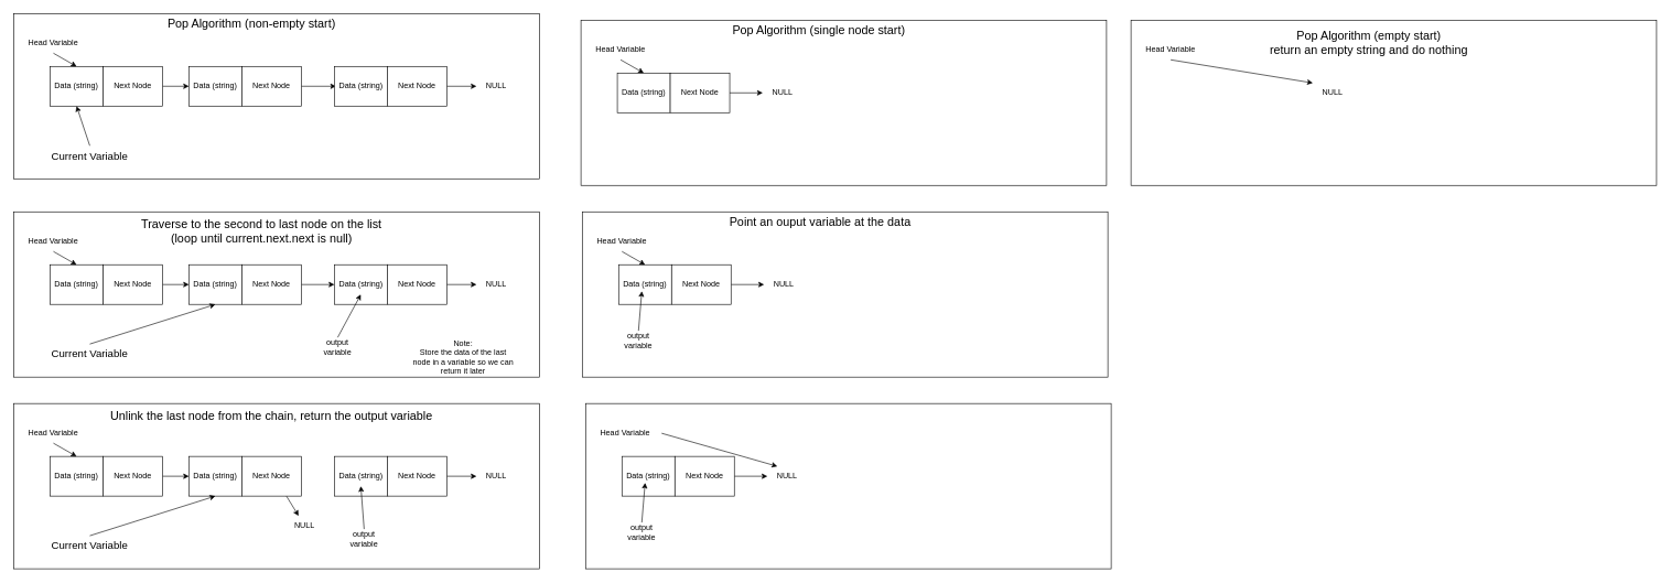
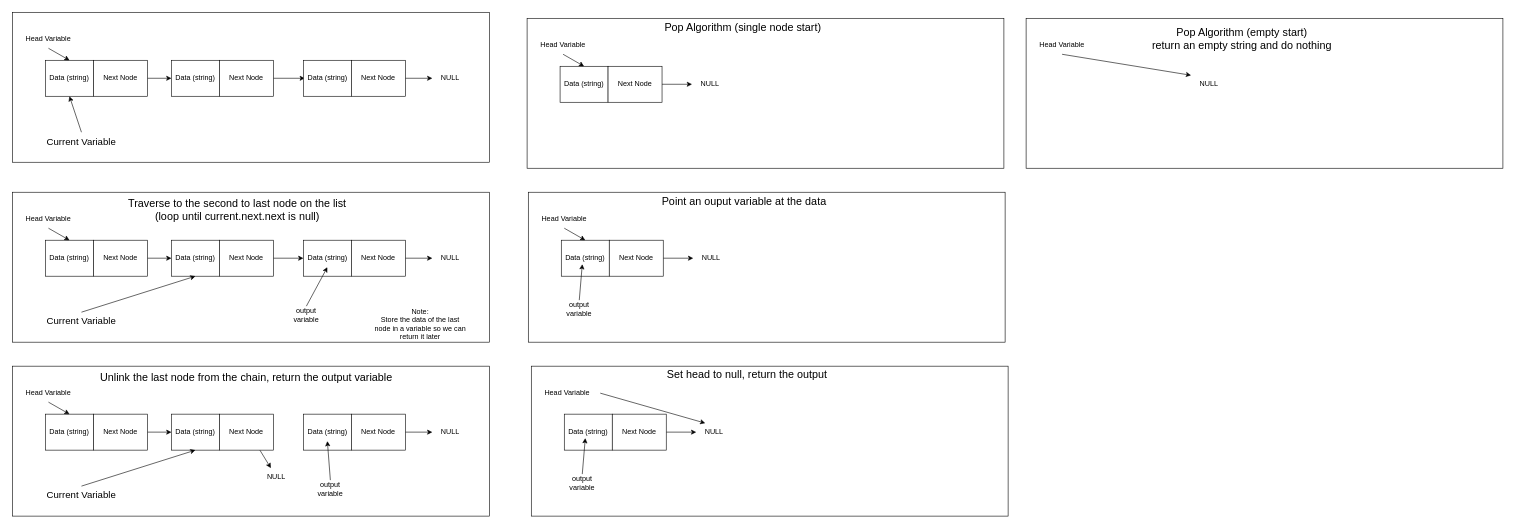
  <mxCell id="0" />
  <mxCell id="1" parent="0" />
  <mxCell id="2" value="" style="rounded=0;whiteSpace=wrap;html=1;" vertex="1" parent="1"><mxGeometry x="20" y="20" width="795" height="250" as="geometry" /></mxCell>
  <mxCell id="3" value="Data (string)" style="rounded=0;whiteSpace=wrap;html=1;" vertex="1" parent="1"><mxGeometry x="75" y="100" width="80" height="60" as="geometry" /></mxCell>
  <mxCell id="4" style="edgeStyle=none;html=1;exitX=0.5;exitY=1;exitDx=0;exitDy=0;entryX=0.5;entryY=0;entryDx=0;entryDy=0;" edge="1" parent="1" source="5" target="3"><mxGeometry relative="1" as="geometry" /></mxCell>
  <mxCell id="5" value="Head Variable" style="text;html=1;strokeColor=none;fillColor=none;align=center;verticalAlign=middle;whiteSpace=wrap;rounded=0;" vertex="1" parent="1"><mxGeometry x="25" y="50" width="110" height="30" as="geometry" /></mxCell>
  <mxCell id="6" value="" style="edgeStyle=none;html=1;" edge="1" parent="1" source="7" target="8"><mxGeometry relative="1" as="geometry" /></mxCell>
  <mxCell id="7" value="Next Node" style="rounded=0;whiteSpace=wrap;html=1;" vertex="1" parent="1"><mxGeometry x="155" y="100" width="90" height="60" as="geometry" /></mxCell>
  <mxCell id="8" value="Data (string)" style="rounded=0;whiteSpace=wrap;html=1;" vertex="1" parent="1"><mxGeometry x="285" y="100" width="80" height="60" as="geometry" /></mxCell>
  <mxCell id="9" style="edgeStyle=none;html=1;exitX=1;exitY=0.5;exitDx=0;exitDy=0;" edge="1" parent="1" source="10" target="58"><mxGeometry relative="1" as="geometry" /></mxCell>
  <mxCell id="10" value="Next Node" style="rounded=0;whiteSpace=wrap;html=1;" vertex="1" parent="1"><mxGeometry x="365" y="100" width="90" height="60" as="geometry" /></mxCell>
- <mxCell id="11" value="&lt;span style=&quot;font-size: 18px;&quot;&gt;Pop Algorithm (non-empty start)&lt;/span&gt;" style="text;html=1;strokeColor=none;fillColor=none;align=center;verticalAlign=middle;whiteSpace=wrap;rounded=0;" vertex="1" parent="1"><mxGeometry x="220" y="20" width="320" height="30" as="geometry" /></mxCell>
  <mxCell id="12" style="edgeStyle=none;html=1;exitX=0.5;exitY=0;exitDx=0;exitDy=0;entryX=0.5;entryY=1;entryDx=0;entryDy=0;fontSize=12;" edge="1" parent="1" source="13" target="3"><mxGeometry relative="1" as="geometry" /></mxCell>
  <mxCell id="13" value="&lt;font size=&quot;3&quot;&gt;Current Variable&lt;/font&gt;" style="text;html=1;strokeColor=none;fillColor=none;align=center;verticalAlign=middle;whiteSpace=wrap;rounded=0;fontSize=18;" vertex="1" parent="1"><mxGeometry x="70" y="220" width="130" height="30" as="geometry" /></mxCell>
  <mxCell id="14" value="" style="rounded=0;whiteSpace=wrap;html=1;" vertex="1" parent="1"><mxGeometry x="20" y="320" width="795" height="250" as="geometry" /></mxCell>
  <mxCell id="15" value="Data (string)" style="rounded=0;whiteSpace=wrap;html=1;" vertex="1" parent="1"><mxGeometry x="75" y="400" width="80" height="60" as="geometry" /></mxCell>
  <mxCell id="16" style="edgeStyle=none;html=1;exitX=0.5;exitY=1;exitDx=0;exitDy=0;entryX=0.5;entryY=0;entryDx=0;entryDy=0;" edge="1" parent="1" source="17" target="15"><mxGeometry relative="1" as="geometry" /></mxCell>
  <mxCell id="17" value="Head Variable" style="text;html=1;strokeColor=none;fillColor=none;align=center;verticalAlign=middle;whiteSpace=wrap;rounded=0;" vertex="1" parent="1"><mxGeometry x="25" y="350" width="110" height="30" as="geometry" /></mxCell>
  <mxCell id="18" value="" style="edgeStyle=none;html=1;" edge="1" parent="1" source="19" target="20"><mxGeometry relative="1" as="geometry" /></mxCell>
  <mxCell id="19" value="Next Node" style="rounded=0;whiteSpace=wrap;html=1;" vertex="1" parent="1"><mxGeometry x="155" y="400" width="90" height="60" as="geometry" /></mxCell>
  <mxCell id="20" value="Data (string)" style="rounded=0;whiteSpace=wrap;html=1;" vertex="1" parent="1"><mxGeometry x="285" y="400" width="80" height="60" as="geometry" /></mxCell>
  <mxCell id="21" style="edgeStyle=none;html=1;exitX=1;exitY=0.5;exitDx=0;exitDy=0;entryX=0;entryY=0.5;entryDx=0;entryDy=0;" edge="1" parent="1" source="22"><mxGeometry relative="1" as="geometry"><mxPoint x="505" y="430" as="targetPoint" /></mxGeometry></mxCell>
  <mxCell id="22" value="Next Node" style="rounded=0;whiteSpace=wrap;html=1;" vertex="1" parent="1"><mxGeometry x="365" y="400" width="90" height="60" as="geometry" /></mxCell>
  <mxCell id="23" value="&lt;font style=&quot;font-size: 18px;&quot;&gt;Traverse to the second to last node on the list&lt;br&gt;(loop until current.next.next is null)&lt;/font&gt;" style="text;html=1;strokeColor=none;fillColor=none;align=center;verticalAlign=middle;whiteSpace=wrap;rounded=0;" vertex="1" parent="1"><mxGeometry x="140" y="330" width="510" height="40" as="geometry" /></mxCell>
  <mxCell id="24" style="edgeStyle=none;html=1;exitX=0.5;exitY=0;exitDx=0;exitDy=0;entryX=0.5;entryY=1;entryDx=0;entryDy=0;fontSize=12;" edge="1" parent="1" source="25" target="20"><mxGeometry relative="1" as="geometry" /></mxCell>
  <mxCell id="25" value="&lt;font size=&quot;3&quot;&gt;Current Variable&lt;/font&gt;" style="text;html=1;strokeColor=none;fillColor=none;align=center;verticalAlign=middle;whiteSpace=wrap;rounded=0;fontSize=18;" vertex="1" parent="1"><mxGeometry x="70" y="520" width="130" height="30" as="geometry" /></mxCell>
  <mxCell id="26" value="" style="rounded=0;whiteSpace=wrap;html=1;" vertex="1" parent="1"><mxGeometry x="505" y="400" width="80" height="60" as="geometry" /></mxCell>
  <mxCell id="27" value="NULL" style="text;html=1;strokeColor=none;fillColor=none;align=center;verticalAlign=middle;whiteSpace=wrap;rounded=0;" vertex="1" parent="1"><mxGeometry x="720" y="415" width="60" height="30" as="geometry" /></mxCell>
  <mxCell id="28" style="edgeStyle=none;html=1;exitX=1;exitY=0.5;exitDx=0;exitDy=0;entryX=0;entryY=0.5;entryDx=0;entryDy=0;" edge="1" parent="1" source="29" target="27"><mxGeometry relative="1" as="geometry" /></mxCell>
  <mxCell id="29" value="Next Node" style="rounded=0;whiteSpace=wrap;html=1;" vertex="1" parent="1"><mxGeometry x="585" y="400" width="90" height="60" as="geometry" /></mxCell>
  <mxCell id="30" style="edgeStyle=none;html=1;exitX=0.5;exitY=0;exitDx=0;exitDy=0;entryX=0.5;entryY=1;entryDx=0;entryDy=0;" edge="1" parent="1" source="31" target="33"><mxGeometry relative="1" as="geometry" /></mxCell>
  <mxCell id="31" value="output variable" style="text;html=1;strokeColor=none;fillColor=none;align=center;verticalAlign=middle;whiteSpace=wrap;rounded=0;" vertex="1" parent="1"><mxGeometry x="480" y="510" width="60" height="30" as="geometry" /></mxCell>
  <mxCell id="32" value="Note: &lt;br&gt;Store the data of the last node in a variable so we can return it later" style="text;html=1;strokeColor=none;fillColor=none;align=center;verticalAlign=middle;whiteSpace=wrap;rounded=0;" vertex="1" parent="1"><mxGeometry x="620" y="510" width="160" height="60" as="geometry" /></mxCell>
  <mxCell id="33" value="Data (string)" style="text;html=1;strokeColor=none;fillColor=none;align=center;verticalAlign=middle;whiteSpace=wrap;rounded=0;" vertex="1" parent="1"><mxGeometry x="507.5" y="415" width="75" height="30" as="geometry" /></mxCell>
  <mxCell id="34" value="" style="rounded=0;whiteSpace=wrap;html=1;" vertex="1" parent="1"><mxGeometry x="20" y="610" width="795" height="250" as="geometry" /></mxCell>
  <mxCell id="35" value="Data (string)" style="rounded=0;whiteSpace=wrap;html=1;" vertex="1" parent="1"><mxGeometry x="75" y="690" width="80" height="60" as="geometry" /></mxCell>
  <mxCell id="36" style="edgeStyle=none;html=1;exitX=0.5;exitY=1;exitDx=0;exitDy=0;entryX=0.5;entryY=0;entryDx=0;entryDy=0;" edge="1" parent="1" source="37" target="35"><mxGeometry relative="1" as="geometry" /></mxCell>
  <mxCell id="37" value="Head Variable" style="text;html=1;strokeColor=none;fillColor=none;align=center;verticalAlign=middle;whiteSpace=wrap;rounded=0;" vertex="1" parent="1"><mxGeometry x="25" y="640" width="110" height="30" as="geometry" /></mxCell>
  <mxCell id="38" value="" style="edgeStyle=none;html=1;" edge="1" parent="1" source="39" target="40"><mxGeometry relative="1" as="geometry" /></mxCell>
  <mxCell id="39" value="Next Node" style="rounded=0;whiteSpace=wrap;html=1;" vertex="1" parent="1"><mxGeometry x="155" y="690" width="90" height="60" as="geometry" /></mxCell>
  <mxCell id="40" value="Data (string)" style="rounded=0;whiteSpace=wrap;html=1;" vertex="1" parent="1"><mxGeometry x="285" y="690" width="80" height="60" as="geometry" /></mxCell>
  <mxCell id="41" style="edgeStyle=none;html=1;exitX=0.75;exitY=1;exitDx=0;exitDy=0;" edge="1" parent="1" source="42" target="53"><mxGeometry relative="1" as="geometry" /></mxCell>
  <mxCell id="42" value="Next Node" style="rounded=0;whiteSpace=wrap;html=1;" vertex="1" parent="1"><mxGeometry x="365" y="690" width="90" height="60" as="geometry" /></mxCell>
  <mxCell id="43" value="&lt;font style=&quot;font-size: 18px;&quot;&gt;Unlink the last node from the chain, return the output variable&lt;/font&gt;" style="text;html=1;strokeColor=none;fillColor=none;align=center;verticalAlign=middle;whiteSpace=wrap;rounded=0;" vertex="1" parent="1"><mxGeometry x="105" y="610" width="610" height="40" as="geometry" /></mxCell>
  <mxCell id="44" style="edgeStyle=none;html=1;exitX=0.5;exitY=0;exitDx=0;exitDy=0;entryX=0.5;entryY=1;entryDx=0;entryDy=0;fontSize=12;" edge="1" parent="1" source="45" target="40"><mxGeometry relative="1" as="geometry" /></mxCell>
  <mxCell id="45" value="&lt;font size=&quot;3&quot;&gt;Current Variable&lt;/font&gt;" style="text;html=1;strokeColor=none;fillColor=none;align=center;verticalAlign=middle;whiteSpace=wrap;rounded=0;fontSize=18;" vertex="1" parent="1"><mxGeometry x="70" y="810" width="130" height="30" as="geometry" /></mxCell>
  <mxCell id="46" value="" style="rounded=0;whiteSpace=wrap;html=1;" vertex="1" parent="1"><mxGeometry x="505" y="690" width="80" height="60" as="geometry" /></mxCell>
  <mxCell id="47" value="NULL" style="text;html=1;strokeColor=none;fillColor=none;align=center;verticalAlign=middle;whiteSpace=wrap;rounded=0;" vertex="1" parent="1"><mxGeometry x="720" y="705" width="60" height="30" as="geometry" /></mxCell>
  <mxCell id="48" style="edgeStyle=none;html=1;exitX=1;exitY=0.5;exitDx=0;exitDy=0;entryX=0;entryY=0.5;entryDx=0;entryDy=0;" edge="1" parent="1" source="49" target="47"><mxGeometry relative="1" as="geometry" /></mxCell>
  <mxCell id="49" value="Next Node" style="rounded=0;whiteSpace=wrap;html=1;" vertex="1" parent="1"><mxGeometry x="585" y="690" width="90" height="60" as="geometry" /></mxCell>
  <mxCell id="50" style="edgeStyle=none;html=1;exitX=0.5;exitY=0;exitDx=0;exitDy=0;entryX=0.5;entryY=1;entryDx=0;entryDy=0;" edge="1" parent="1" source="51" target="52"><mxGeometry relative="1" as="geometry" /></mxCell>
  <mxCell id="51" value="output variable" style="text;html=1;strokeColor=none;fillColor=none;align=center;verticalAlign=middle;whiteSpace=wrap;rounded=0;" vertex="1" parent="1"><mxGeometry x="520" y="800" width="60" height="30" as="geometry" /></mxCell>
  <mxCell id="52" value="Data (string)" style="text;html=1;strokeColor=none;fillColor=none;align=center;verticalAlign=middle;whiteSpace=wrap;rounded=0;" vertex="1" parent="1"><mxGeometry x="507.5" y="705" width="75" height="30" as="geometry" /></mxCell>
  <mxCell id="53" value="NULL" style="text;html=1;strokeColor=none;fillColor=none;align=center;verticalAlign=middle;whiteSpace=wrap;rounded=0;" vertex="1" parent="1"><mxGeometry x="430" y="780" width="60" height="30" as="geometry" /></mxCell>
  <mxCell id="54" value="" style="rounded=0;whiteSpace=wrap;html=1;" vertex="1" parent="1"><mxGeometry x="505" y="100" width="80" height="60" as="geometry" /></mxCell>
  <mxCell id="55" value="NULL" style="text;html=1;strokeColor=none;fillColor=none;align=center;verticalAlign=middle;whiteSpace=wrap;rounded=0;" vertex="1" parent="1"><mxGeometry x="720" y="115" width="60" height="30" as="geometry" /></mxCell>
  <mxCell id="56" style="edgeStyle=none;html=1;exitX=1;exitY=0.5;exitDx=0;exitDy=0;entryX=0;entryY=0.5;entryDx=0;entryDy=0;" edge="1" parent="1" source="57" target="55"><mxGeometry relative="1" as="geometry" /></mxCell>
  <mxCell id="57" value="Next Node" style="rounded=0;whiteSpace=wrap;html=1;" vertex="1" parent="1"><mxGeometry x="585" y="100" width="90" height="60" as="geometry" /></mxCell>
  <mxCell id="58" value="Data (string)" style="text;html=1;strokeColor=none;fillColor=none;align=center;verticalAlign=middle;whiteSpace=wrap;rounded=0;" vertex="1" parent="1"><mxGeometry x="507.5" y="115" width="75" height="30" as="geometry" /></mxCell>
  <mxCell id="59" value="" style="rounded=0;whiteSpace=wrap;html=1;" vertex="1" parent="1"><mxGeometry x="878" y="30" width="795" height="250" as="geometry" /></mxCell>
  <mxCell id="60" value="Data (string)" style="rounded=0;whiteSpace=wrap;html=1;" vertex="1" parent="1"><mxGeometry x="933" y="110" width="80" height="60" as="geometry" /></mxCell>
  <mxCell id="61" style="edgeStyle=none;html=1;exitX=0.5;exitY=1;exitDx=0;exitDy=0;entryX=0.5;entryY=0;entryDx=0;entryDy=0;" edge="1" parent="1" source="62" target="60"><mxGeometry relative="1" as="geometry" /></mxCell>
  <mxCell id="62" value="Head Variable" style="text;html=1;strokeColor=none;fillColor=none;align=center;verticalAlign=middle;whiteSpace=wrap;rounded=0;" vertex="1" parent="1"><mxGeometry x="883" y="60" width="110" height="30" as="geometry" /></mxCell>
  <mxCell id="63" value="" style="edgeStyle=none;html=1;entryX=0;entryY=0.5;entryDx=0;entryDy=0;" edge="1" parent="1" source="64" target="66"><mxGeometry relative="1" as="geometry"><mxPoint x="1143" y="140" as="targetPoint" /></mxGeometry></mxCell>
  <mxCell id="64" value="Next Node" style="rounded=0;whiteSpace=wrap;html=1;" vertex="1" parent="1"><mxGeometry x="1013" y="110" width="90" height="60" as="geometry" /></mxCell>
  <mxCell id="65" value="&lt;span style=&quot;font-size: 18px;&quot;&gt;Pop Algorithm (single node start)&lt;/span&gt;" style="text;html=1;strokeColor=none;fillColor=none;align=center;verticalAlign=middle;whiteSpace=wrap;rounded=0;" vertex="1" parent="1"><mxGeometry x="1078" y="30" width="320" height="30" as="geometry" /></mxCell>
  <mxCell id="66" value="NULL" style="text;html=1;strokeColor=none;fillColor=none;align=center;verticalAlign=middle;whiteSpace=wrap;rounded=0;" vertex="1" parent="1"><mxGeometry x="1153" y="125" width="60" height="30" as="geometry" /></mxCell>
  <mxCell id="67" value="" style="rounded=0;whiteSpace=wrap;html=1;" vertex="1" parent="1"><mxGeometry x="880" y="320" width="795" height="250" as="geometry" /></mxCell>
  <mxCell id="68" value="Data (string)" style="rounded=0;whiteSpace=wrap;html=1;" vertex="1" parent="1"><mxGeometry x="935" y="400" width="80" height="60" as="geometry" /></mxCell>
  <mxCell id="69" style="edgeStyle=none;html=1;exitX=0.5;exitY=1;exitDx=0;exitDy=0;entryX=0.5;entryY=0;entryDx=0;entryDy=0;" edge="1" parent="1" source="70" target="68"><mxGeometry relative="1" as="geometry" /></mxCell>
  <mxCell id="70" value="Head Variable" style="text;html=1;strokeColor=none;fillColor=none;align=center;verticalAlign=middle;whiteSpace=wrap;rounded=0;" vertex="1" parent="1"><mxGeometry x="885" y="350" width="110" height="30" as="geometry" /></mxCell>
  <mxCell id="71" value="" style="edgeStyle=none;html=1;entryX=0;entryY=0.5;entryDx=0;entryDy=0;" edge="1" parent="1" source="72" target="74"><mxGeometry relative="1" as="geometry"><mxPoint x="1145" y="430" as="targetPoint" /></mxGeometry></mxCell>
  <mxCell id="72" value="Next Node" style="rounded=0;whiteSpace=wrap;html=1;" vertex="1" parent="1"><mxGeometry x="1015" y="400" width="90" height="60" as="geometry" /></mxCell>
  <mxCell id="73" value="&lt;span style=&quot;font-size: 18px;&quot;&gt;Point an ouput variable at the data&lt;/span&gt;" style="text;html=1;strokeColor=none;fillColor=none;align=center;verticalAlign=middle;whiteSpace=wrap;rounded=0;" vertex="1" parent="1"><mxGeometry x="1080" y="320" width="320" height="30" as="geometry" /></mxCell>
  <mxCell id="74" value="NULL" style="text;html=1;strokeColor=none;fillColor=none;align=center;verticalAlign=middle;whiteSpace=wrap;rounded=0;" vertex="1" parent="1"><mxGeometry x="1155" y="415" width="60" height="30" as="geometry" /></mxCell>
  <mxCell id="75" style="edgeStyle=none;html=1;exitX=0.5;exitY=0;exitDx=0;exitDy=0;entryX=0.438;entryY=0.667;entryDx=0;entryDy=0;entryPerimeter=0;" edge="1" parent="1" source="76" target="68"><mxGeometry relative="1" as="geometry" /></mxCell>
  <mxCell id="76" value="output variable" style="text;html=1;strokeColor=none;fillColor=none;align=center;verticalAlign=middle;whiteSpace=wrap;rounded=0;" vertex="1" parent="1"><mxGeometry x="935" y="500" width="60" height="30" as="geometry" /></mxCell>
  <mxCell id="77" value="" style="rounded=0;whiteSpace=wrap;html=1;" vertex="1" parent="1"><mxGeometry x="885" y="610" width="795" height="250" as="geometry" /></mxCell>
  <mxCell id="78" value="Data (string)" style="rounded=0;whiteSpace=wrap;html=1;" vertex="1" parent="1"><mxGeometry x="940" y="690" width="80" height="60" as="geometry" /></mxCell>
  <mxCell id="79" style="edgeStyle=none;html=1;exitX=1;exitY=0.5;exitDx=0;exitDy=0;entryX=0.25;entryY=0;entryDx=0;entryDy=0;" edge="1" parent="1" source="80" target="84"><mxGeometry relative="1" as="geometry" /></mxCell>
  <mxCell id="80" value="Head Variable" style="text;html=1;strokeColor=none;fillColor=none;align=center;verticalAlign=middle;whiteSpace=wrap;rounded=0;" vertex="1" parent="1"><mxGeometry x="890" y="640" width="110" height="30" as="geometry" /></mxCell>
  <mxCell id="81" value="" style="edgeStyle=none;html=1;entryX=0;entryY=0.5;entryDx=0;entryDy=0;" edge="1" parent="1" source="82" target="84"><mxGeometry relative="1" as="geometry"><mxPoint x="1150" y="720" as="targetPoint" /></mxGeometry></mxCell>
  <mxCell id="82" value="Next Node" style="rounded=0;whiteSpace=wrap;html=1;" vertex="1" parent="1"><mxGeometry x="1020" y="690" width="90" height="60" as="geometry" /></mxCell>
+ <mxCell id="83" value="&lt;span style=&quot;font-size: 18px;&quot;&gt;Set head to null, return the output&lt;/span&gt;" style="text;html=1;strokeColor=none;fillColor=none;align=center;verticalAlign=middle;whiteSpace=wrap;rounded=0;" vertex="1" parent="1"><mxGeometry x="1085" y="610" width="320" height="30" as="geometry" /></mxCell>
  <mxCell id="84" value="NULL" style="text;html=1;strokeColor=none;fillColor=none;align=center;verticalAlign=middle;whiteSpace=wrap;rounded=0;" vertex="1" parent="1"><mxGeometry x="1160" y="705" width="60" height="30" as="geometry" /></mxCell>
  <mxCell id="85" style="edgeStyle=none;html=1;exitX=0.5;exitY=0;exitDx=0;exitDy=0;entryX=0.438;entryY=0.667;entryDx=0;entryDy=0;entryPerimeter=0;" edge="1" parent="1" source="86" target="78"><mxGeometry relative="1" as="geometry" /></mxCell>
  <mxCell id="86" value="output variable" style="text;html=1;strokeColor=none;fillColor=none;align=center;verticalAlign=middle;whiteSpace=wrap;rounded=0;" vertex="1" parent="1"><mxGeometry x="940" y="790" width="60" height="30" as="geometry" /></mxCell>
  <mxCell id="87" value="" style="rounded=0;whiteSpace=wrap;html=1;" vertex="1" parent="1"><mxGeometry x="1710" y="30" width="795" height="250" as="geometry" /></mxCell>
  <mxCell id="88" style="edgeStyle=none;html=1;exitX=0.5;exitY=1;exitDx=0;exitDy=0;entryX=0;entryY=0;entryDx=0;entryDy=0;" edge="1" parent="1" source="89" target="91"><mxGeometry relative="1" as="geometry"><mxPoint x="1805" y="110" as="targetPoint" /></mxGeometry></mxCell>
  <mxCell id="89" value="Head Variable" style="text;html=1;strokeColor=none;fillColor=none;align=center;verticalAlign=middle;whiteSpace=wrap;rounded=0;" vertex="1" parent="1"><mxGeometry x="1715" y="60" width="110" height="30" as="geometry" /></mxCell>
  <mxCell id="90" value="&lt;span style=&quot;font-size: 18px;&quot;&gt;Pop Algorithm (empty start)&lt;br&gt;return an empty string and do nothing&lt;br&gt;&lt;/span&gt;" style="text;html=1;strokeColor=none;fillColor=none;align=center;verticalAlign=middle;whiteSpace=wrap;rounded=0;" vertex="1" parent="1"><mxGeometry x="1910" y="50" width="320" height="30" as="geometry" /></mxCell>
  <mxCell id="91" value="NULL" style="text;html=1;strokeColor=none;fillColor=none;align=center;verticalAlign=middle;whiteSpace=wrap;rounded=0;" vertex="1" parent="1"><mxGeometry x="1985" y="125" width="60" height="30" as="geometry" /></mxCell>
